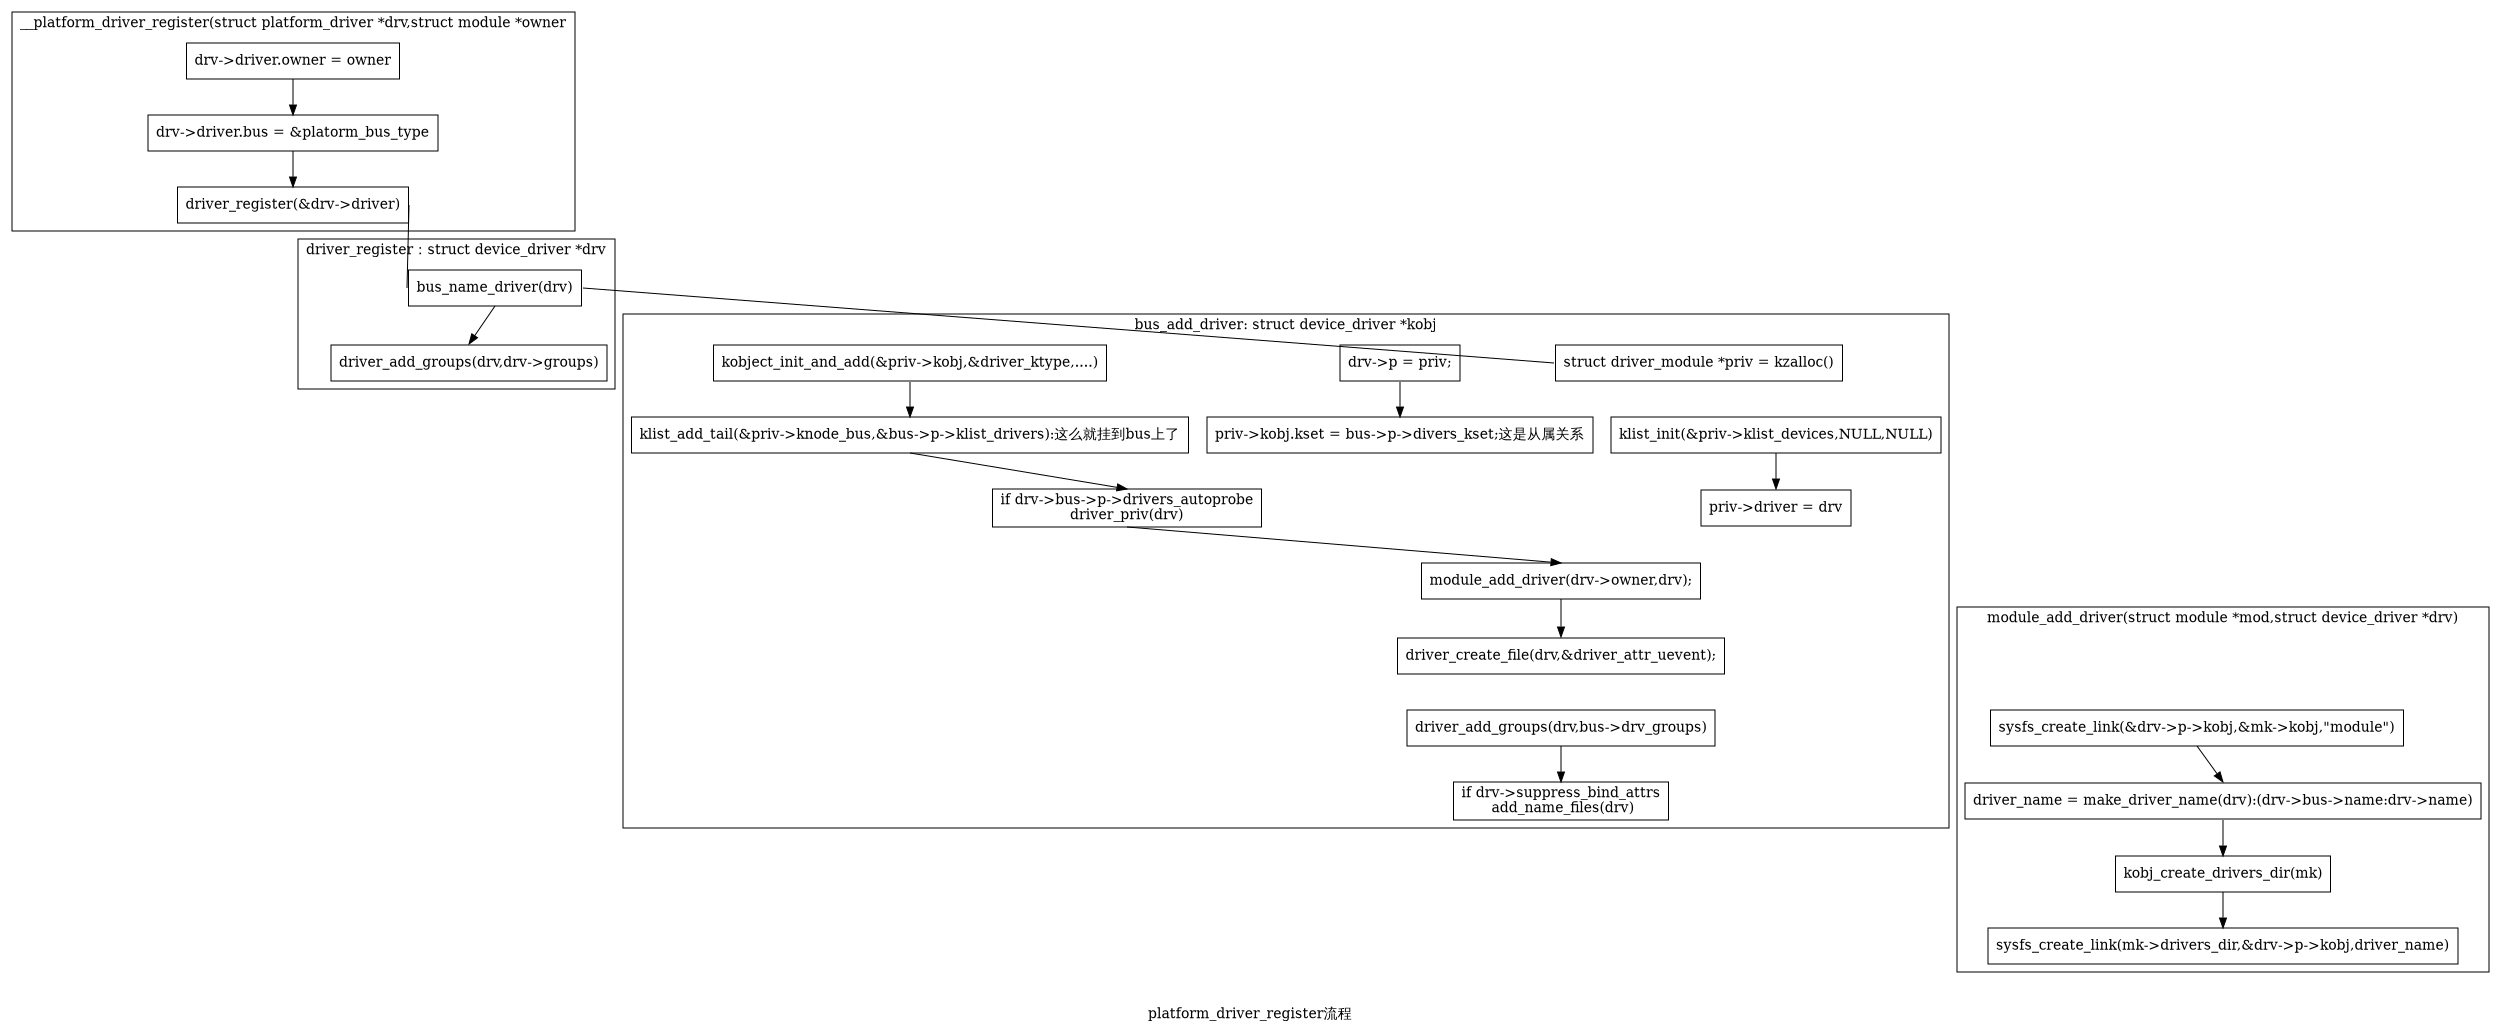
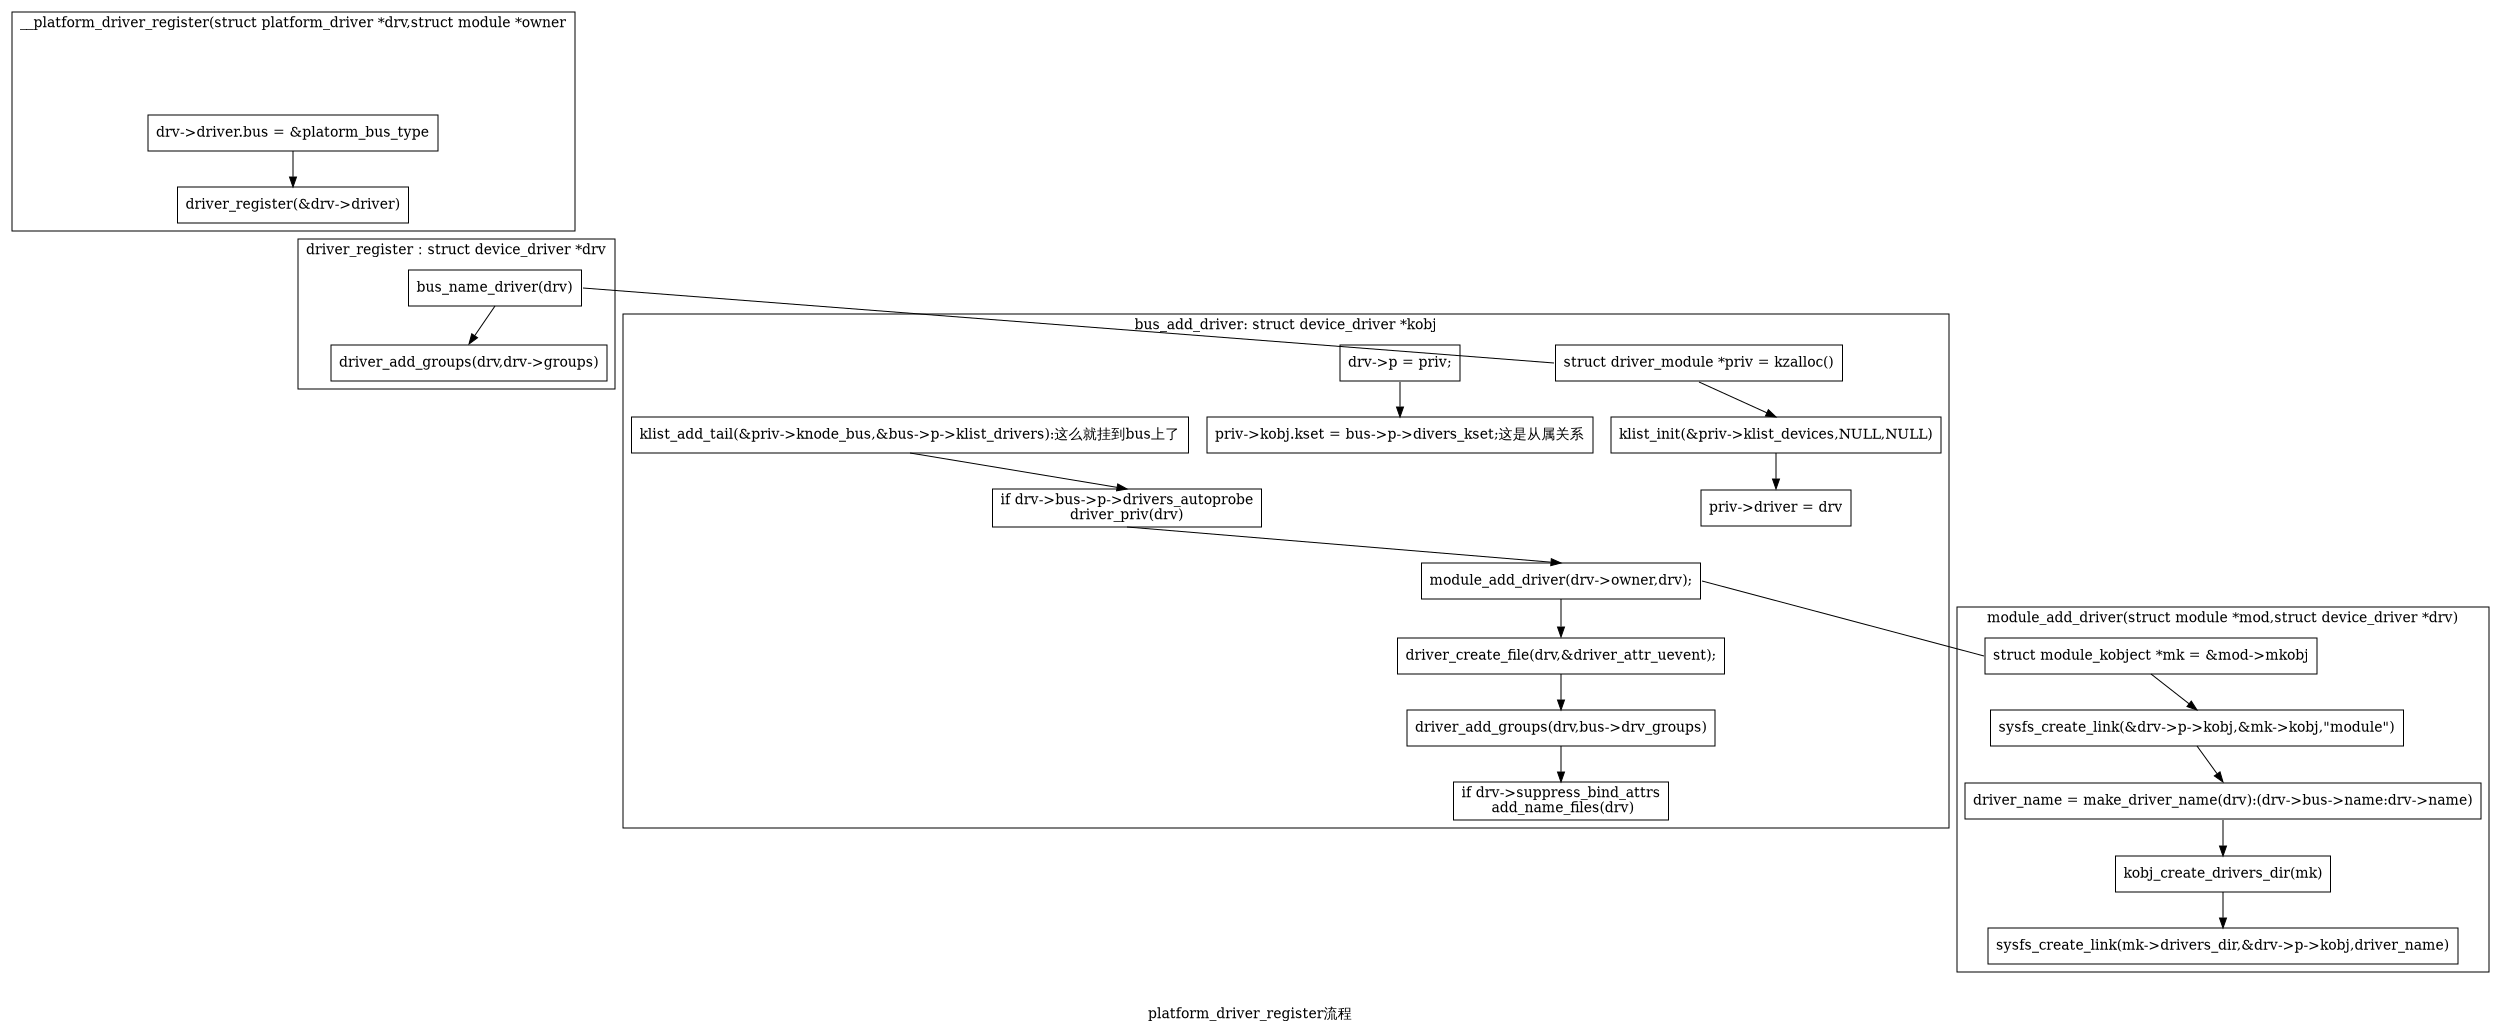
  digraph {
    label="platform_driver_register流程"
    splines=false
    node [shape=rect]
    edge [headport=n tailport=s]
    n1 [label="bus_name_driver(drv)"]
    n2 [label="driver_add_groups(drv,drv->groups)"]
-   n3 [label="drv->driver.owner = owner"]
    n4 [label="drv->driver.bus = &platorm_bus_type"]
    n5 [label="driver_register(&drv->driver)"]
    n6 [label="struct driver_module *priv = kzalloc()"]
    n7 [label="klist_init(&priv->klist_devices,NULL,NULL)"]
    n8 [label="priv->driver = drv"]
    n9 [label="drv->p = priv;"]
    n10 [label="priv->kobj.kset = bus->p->divers_kset;这是从属关系"]
-   n11 [label="kobject_init_and_add(&priv->kobj,&driver_ktype,....)"]
    n12 [label="klist_add_tail(&priv->knode_bus,&bus->p->klist_drivers):这么就挂到bus上了"]
    n13 [label="if drv->bus->p->drivers_autoprobe\ldriver_priv(drv)\n"]
    n14 [label="module_add_driver(drv->owner,drv);"]
    n15 [label="driver_create_file(drv,&driver_attr_uevent);"]
    n16 [label="driver_add_groups(drv,bus->drv_groups)"]
    n17 [label="if drv->suppress_bind_attrs\l add_name_files(drv)\n"]
+   n18 [label="struct module_kobject *mk = &mod->mkobj"]
    n19 [label="sysfs_create_link(&drv->p->kobj,&mk->kobj,\"module\")"]
    n20 [label="driver_name = make_driver_name(drv):(drv->bus->name:drv->name)"]
    n21 [label="kobj_create_drivers_dir(mk)"]
    n22 [label="sysfs_create_link(mk->drivers_dir,&drv->p->kobj,driver_name)"]
    subgraph cluster_1 {
      color=black
      label="driver_register：struct device_driver *drv"
      n1
      n2
    }
    subgraph cluster_2 {
      label="__platform_driver_register(struct platform_driver *drv,struct module *owner"
-     n3
      n4
      n5
    }
    subgraph cluster_3 {
      label="bus_add_driver: struct device_driver *kobj"
      n6
      n7
      n8
      n9
      n10
-     n11
      n12
      n13
      n14
      n15
      n16
      n17
    }
    subgraph cluster_4 {
      label="module_add_driver(struct module *mod,struct device_driver *drv)"
+     n18
      n19
      n20
      n21
      n22
    }
    n1 -> n2
    n1 -> n6 [dir=none headport=w tailport=e]
-   n3 -> n4
    n4 -> n5
-   n5 -> n1 [dir=none headport=w tailport=e]
+   n6 -> n7
    n7 -> n8
    n9 -> n10
-   n11 -> n12
    n12 -> n13
    n13 -> n14
    n14 -> n15
+   n14 -> n18 [dir=none headport=w tailport=e]
+   n15 -> n16
    n16 -> n17
+   n18 -> n19
    n19 -> n20
    n20 -> n21
    n21 -> n22
  }
